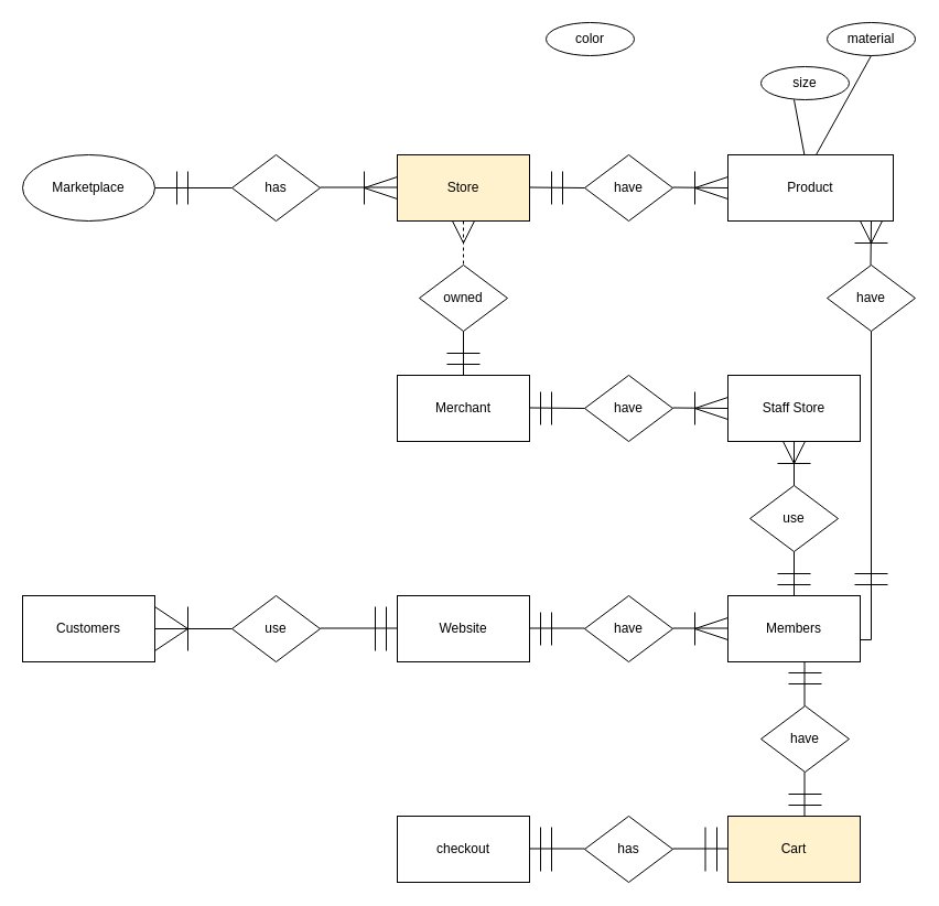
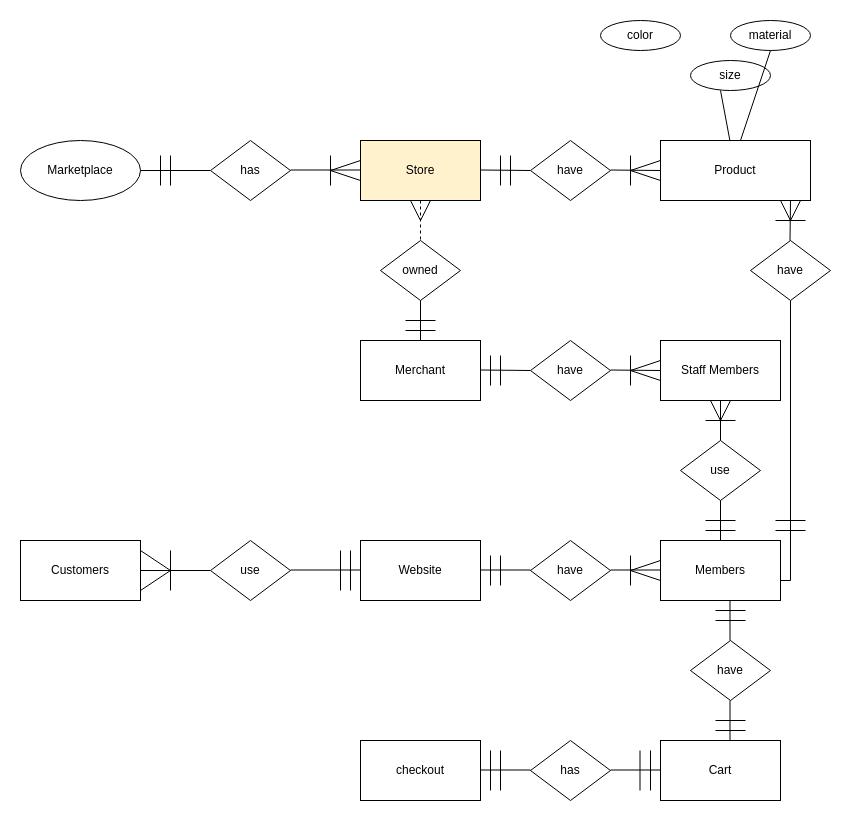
  <mxCell id="0" />
  <mxCell id="1" parent="0" />
  <mxCell id="2" value="Store" style="rounded=0;whiteSpace=wrap;html=1;fillColor=#fff2cc;" vertex="1" parent="1"><mxGeometry x="360" y="140" width="120" height="60" as="geometry" /></mxCell>
  <mxCell id="3" value="Marketplace" style="ellipse;whiteSpace=wrap;html=1;" vertex="1" parent="1"><mxGeometry x="20" y="140" width="120" height="60" as="geometry" /></mxCell>
  <mxCell id="4" value="Members" style="rounded=0;whiteSpace=wrap;html=1;" vertex="1" parent="1"><mxGeometry x="660" y="540" width="120" height="60" as="geometry" /></mxCell>
  <mxCell id="5" value="Merchant" style="rounded=0;whiteSpace=wrap;html=1;" vertex="1" parent="1"><mxGeometry x="360" y="340" width="120" height="60" as="geometry" /></mxCell>
  <mxCell id="6" value="Product" style="rounded=0;whiteSpace=wrap;html=1;" vertex="1" parent="1"><mxGeometry x="660" y="140" width="150" height="60" as="geometry" /></mxCell>
  <mxCell id="7" value="Website" style="rounded=0;whiteSpace=wrap;html=1;" vertex="1" parent="1"><mxGeometry x="360" y="540" width="120" height="60" as="geometry" /></mxCell>
  <mxCell id="8" value="Customers" style="rounded=0;whiteSpace=wrap;html=1;" vertex="1" parent="1"><mxGeometry x="20" y="540" width="120" height="60" as="geometry" /></mxCell>
  <mxCell id="9" value="checkout" style="rounded=0;whiteSpace=wrap;html=1;" vertex="1" parent="1"><mxGeometry x="360" y="740" width="120" height="60" as="geometry" /></mxCell>
- <mxCell id="10" value="Cart" style="rounded=0;whiteSpace=wrap;html=1;fillColor=#fff2cc;" vertex="1" parent="1"><mxGeometry x="660" y="740" width="120" height="60" as="geometry" /></mxCell>
+ <mxCell id="10" value="Cart" style="rounded=0;whiteSpace=wrap;html=1;" vertex="1" parent="1"><mxGeometry x="660" y="740" width="120" height="60" as="geometry" /></mxCell>
  <mxCell id="11" value="has" style="rhombus;whiteSpace=wrap;html=1;" vertex="1" parent="1"><mxGeometry x="210" y="140" width="80" height="60" as="geometry" /></mxCell>
  <mxCell id="12" value="have" style="rhombus;whiteSpace=wrap;html=1;" vertex="1" parent="1"><mxGeometry x="530" y="540" width="80" height="60" as="geometry" /></mxCell>
  <mxCell id="13" value="have" style="rhombus;whiteSpace=wrap;html=1;" vertex="1" parent="1"><mxGeometry x="530" y="140" width="80" height="60" as="geometry" /></mxCell>
  <mxCell id="14" value="use" style="rhombus;whiteSpace=wrap;html=1;" vertex="1" parent="1"><mxGeometry x="210" y="540" width="80" height="60" as="geometry" /></mxCell>
  <mxCell id="15" value="owned" style="rhombus;whiteSpace=wrap;html=1;" vertex="1" parent="1"><mxGeometry x="380" y="240" width="80" height="60" as="geometry" /></mxCell>
  <mxCell id="16" value="use" style="rhombus;whiteSpace=wrap;html=1;" vertex="1" parent="1"><mxGeometry x="680" y="440" width="80" height="60" as="geometry" /></mxCell>
- <mxCell id="17" value="color" style="ellipse;whiteSpace=wrap;html=1;" vertex="1" parent="1"><mxGeometry x="495" y="20" width="80" height="30" as="geometry" /></mxCell>
+ <mxCell id="17" value="color" style="ellipse;whiteSpace=wrap;html=1;" vertex="1" parent="1"><mxGeometry x="600" y="20" width="80" height="30" as="geometry" /></mxCell>
  <mxCell id="18" value="size" style="ellipse;whiteSpace=wrap;html=1;" vertex="1" parent="1"><mxGeometry x="690" y="60" width="80" height="30" as="geometry" /></mxCell>
- <mxCell id="19" value="material" style="ellipse;whiteSpace=wrap;html=1;" vertex="1" parent="1"><mxGeometry x="750" y="20" width="80" height="30" as="geometry" /></mxCell>
+ <mxCell id="19" value="material" style="ellipse;whiteSpace=wrap;html=1;" vertex="1" parent="1"><mxGeometry x="730" y="20" width="80" height="30" as="geometry" /></mxCell>
  <mxCell id="20" value="" style="endArrow=none;html=1;rounded=0;" edge="1" parent="1" source="6"><mxGeometry width="50" height="50" relative="1" as="geometry"><mxPoint x="670" y="140" as="sourcePoint" /><mxPoint x="720" y="90" as="targetPoint" /></mxGeometry></mxCell>
  <mxCell id="21" value="" style="endArrow=none;html=1;rounded=0;entryX=0.5;entryY=1;entryDx=0;entryDy=0;" edge="1" parent="1" target="19"><mxGeometry width="50" height="50" relative="1" as="geometry"><mxPoint x="740" y="140" as="sourcePoint" /><mxPoint x="730" y="100" as="targetPoint" /></mxGeometry></mxCell>
- <mxCell id="22" value="Staff Store" style="rounded=0;whiteSpace=wrap;html=1;" vertex="1" parent="1"><mxGeometry x="660" y="340" width="120" height="60" as="geometry" /></mxCell>
+ <mxCell id="22" value="Staff Members" style="rounded=0;whiteSpace=wrap;html=1;" vertex="1" parent="1"><mxGeometry x="660" y="340" width="120" height="60" as="geometry" /></mxCell>
  <mxCell id="23" value="have" style="rhombus;whiteSpace=wrap;html=1;" vertex="1" parent="1"><mxGeometry x="530" y="340" width="80" height="60" as="geometry" /></mxCell>
  <mxCell id="24" value="" style="endArrow=none;html=1;rounded=0;exitX=1;exitY=0.5;exitDx=0;exitDy=0;" edge="1" parent="1" source="3"><mxGeometry width="50" height="50" relative="1" as="geometry"><mxPoint x="160" y="220" as="sourcePoint" /><mxPoint x="210" y="170" as="targetPoint" /></mxGeometry></mxCell>
  <mxCell id="25" value="" style="endArrow=none;html=1;rounded=0;exitX=1;exitY=0.5;exitDx=0;exitDy=0;" edge="1" parent="1"><mxGeometry width="50" height="50" relative="1" as="geometry"><mxPoint x="290" y="169.5" as="sourcePoint" /><mxPoint x="360" y="169.5" as="targetPoint" /></mxGeometry></mxCell>
  <mxCell id="26" value="" style="endArrow=none;html=1;rounded=0;exitX=1;exitY=0.5;exitDx=0;exitDy=0;" edge="1" parent="1"><mxGeometry width="50" height="50" relative="1" as="geometry"><mxPoint x="480" y="169.5" as="sourcePoint" /><mxPoint x="530" y="170" as="targetPoint" /></mxGeometry></mxCell>
  <mxCell id="27" value="" style="endArrow=none;html=1;rounded=0;exitX=1;exitY=0.5;exitDx=0;exitDy=0;" edge="1" parent="1"><mxGeometry width="50" height="50" relative="1" as="geometry"><mxPoint x="610" y="169.5" as="sourcePoint" /><mxPoint x="660" y="170" as="targetPoint" /></mxGeometry></mxCell>
  <mxCell id="28" value="" style="endArrow=none;html=1;rounded=0;exitX=0.5;exitY=1;exitDx=0;exitDy=0;entryX=0.5;entryY=0;entryDx=0;entryDy=0;dashed=1;" edge="1" parent="1" source="2" target="15"><mxGeometry width="50" height="50" relative="1" as="geometry"><mxPoint x="405" y="220" as="sourcePoint" /><mxPoint x="455" y="220.5" as="targetPoint" /></mxGeometry></mxCell>
  <mxCell id="29" value="" style="endArrow=none;html=1;rounded=0;entryX=0.5;entryY=0;entryDx=0;entryDy=0;" edge="1" parent="1" target="5"><mxGeometry width="50" height="50" relative="1" as="geometry"><mxPoint x="420" y="300" as="sourcePoint" /><mxPoint x="430" y="250" as="targetPoint" /></mxGeometry></mxCell>
  <mxCell id="30" value="" style="endArrow=none;html=1;rounded=0;exitX=1;exitY=0.5;exitDx=0;exitDy=0;" edge="1" parent="1"><mxGeometry width="50" height="50" relative="1" as="geometry"><mxPoint x="480" y="369.5" as="sourcePoint" /><mxPoint x="530" y="370" as="targetPoint" /></mxGeometry></mxCell>
  <mxCell id="31" value="" style="endArrow=none;html=1;rounded=0;exitX=1;exitY=0.5;exitDx=0;exitDy=0;" edge="1" parent="1"><mxGeometry width="50" height="50" relative="1" as="geometry"><mxPoint x="610" y="369.5" as="sourcePoint" /><mxPoint x="660" y="370" as="targetPoint" /></mxGeometry></mxCell>
  <mxCell id="32" value="" style="endArrow=none;html=1;rounded=0;entryX=0.5;entryY=1;entryDx=0;entryDy=0;exitX=0.5;exitY=0;exitDx=0;exitDy=0;" edge="1" parent="1" source="16" target="22"><mxGeometry width="50" height="50" relative="1" as="geometry"><mxPoint x="620" y="470" as="sourcePoint" /><mxPoint x="670" y="420" as="targetPoint" /></mxGeometry></mxCell>
  <mxCell id="33" value="" style="endArrow=none;html=1;rounded=0;entryX=0.5;entryY=1;entryDx=0;entryDy=0;" edge="1" parent="1" source="4" target="16"><mxGeometry width="50" height="50" relative="1" as="geometry"><mxPoint x="730" y="450" as="sourcePoint" /><mxPoint x="730" y="410" as="targetPoint" /></mxGeometry></mxCell>
  <mxCell id="34" value="" style="endArrow=none;html=1;rounded=0;exitX=1;exitY=0.5;exitDx=0;exitDy=0;entryX=0;entryY=0.5;entryDx=0;entryDy=0;" edge="1" parent="1" source="8" target="14"><mxGeometry width="50" height="50" relative="1" as="geometry"><mxPoint x="160" y="660" as="sourcePoint" /><mxPoint x="210" y="610" as="targetPoint" /></mxGeometry></mxCell>
  <mxCell id="35" value="" style="endArrow=none;html=1;rounded=0;exitX=1;exitY=0.5;exitDx=0;exitDy=0;entryX=0;entryY=0.5;entryDx=0;entryDy=0;" edge="1" parent="1"><mxGeometry width="50" height="50" relative="1" as="geometry"><mxPoint x="290" y="569.5" as="sourcePoint" /><mxPoint x="360" y="569.5" as="targetPoint" /></mxGeometry></mxCell>
  <mxCell id="36" value="" style="endArrow=none;html=1;rounded=0;exitX=1;exitY=0.5;exitDx=0;exitDy=0;" edge="1" parent="1"><mxGeometry width="50" height="50" relative="1" as="geometry"><mxPoint x="480" y="569.5" as="sourcePoint" /><mxPoint x="530" y="569.5" as="targetPoint" /></mxGeometry></mxCell>
  <mxCell id="37" value="" style="endArrow=none;html=1;rounded=0;exitX=1;exitY=0.5;exitDx=0;exitDy=0;" edge="1" parent="1"><mxGeometry width="50" height="50" relative="1" as="geometry"><mxPoint x="610" y="569.5" as="sourcePoint" /><mxPoint x="660" y="569.5" as="targetPoint" /></mxGeometry></mxCell>
  <mxCell id="38" value="have" style="rhombus;whiteSpace=wrap;html=1;" vertex="1" parent="1"><mxGeometry x="690" y="640" width="80" height="60" as="geometry" /></mxCell>
  <mxCell id="39" value="has" style="rhombus;whiteSpace=wrap;html=1;" vertex="1" parent="1"><mxGeometry x="530" y="740" width="80" height="60" as="geometry" /></mxCell>
  <mxCell id="40" value="" style="endArrow=none;html=1;rounded=0;" edge="1" parent="1"><mxGeometry width="50" height="50" relative="1" as="geometry"><mxPoint x="480" y="769.5" as="sourcePoint" /><mxPoint x="530" y="769.5" as="targetPoint" /></mxGeometry></mxCell>
  <mxCell id="41" value="" style="endArrow=none;html=1;rounded=0;" edge="1" parent="1"><mxGeometry width="50" height="50" relative="1" as="geometry"><mxPoint x="610" y="769.5" as="sourcePoint" /><mxPoint x="660" y="769.5" as="targetPoint" /></mxGeometry></mxCell>
  <mxCell id="42" value="" style="endArrow=none;html=1;rounded=0;entryX=0.5;entryY=1;entryDx=0;entryDy=0;" edge="1" parent="1"><mxGeometry width="50" height="50" relative="1" as="geometry"><mxPoint x="729.5" y="640" as="sourcePoint" /><mxPoint x="729.5" y="600" as="targetPoint" /></mxGeometry></mxCell>
  <mxCell id="43" value="" style="endArrow=none;html=1;rounded=0;entryX=0.5;entryY=1;entryDx=0;entryDy=0;" edge="1" parent="1"><mxGeometry width="50" height="50" relative="1" as="geometry"><mxPoint x="729.5" y="740" as="sourcePoint" /><mxPoint x="729.5" y="700" as="targetPoint" /></mxGeometry></mxCell>
  <mxCell id="44" value="have" style="rhombus;whiteSpace=wrap;html=1;" vertex="1" parent="1"><mxGeometry x="750" y="240" width="80" height="60" as="geometry" /></mxCell>
  <mxCell id="45" value="" style="endArrow=none;html=1;rounded=0;entryX=0.5;entryY=1;entryDx=0;entryDy=0;" edge="1" parent="1" target="44"><mxGeometry width="50" height="50" relative="1" as="geometry"><mxPoint x="790" y="580" as="sourcePoint" /><mxPoint x="800" y="410" as="targetPoint" /></mxGeometry></mxCell>
  <mxCell id="46" value="" style="endArrow=none;html=1;rounded=0;" edge="1" parent="1"><mxGeometry width="50" height="50" relative="1" as="geometry"><mxPoint x="789.5" y="240" as="sourcePoint" /><mxPoint x="790" y="200" as="targetPoint" /></mxGeometry></mxCell>
  <mxCell id="47" value="" style="endArrow=none;html=1;rounded=0;" edge="1" parent="1"><mxGeometry width="50" height="50" relative="1" as="geometry"><mxPoint x="780" y="580" as="sourcePoint" /><mxPoint x="790" y="580" as="targetPoint" /></mxGeometry></mxCell>
  <mxCell id="48" value="" style="endArrow=none;html=1;rounded=0;" edge="1" parent="1"><mxGeometry width="50" height="50" relative="1" as="geometry"><mxPoint x="360" y="180" as="sourcePoint" /><mxPoint x="360" y="160" as="targetPoint" /><Array as="points"><mxPoint x="330" y="170" /></Array></mxGeometry></mxCell>
  <mxCell id="49" value="" style="endArrow=none;html=1;rounded=0;" edge="1" parent="1"><mxGeometry width="50" height="50" relative="1" as="geometry"><mxPoint x="660" y="580" as="sourcePoint" /><mxPoint x="660" y="560" as="targetPoint" /><Array as="points"><mxPoint x="630" y="570" /></Array></mxGeometry></mxCell>
  <mxCell id="50" value="" style="endArrow=none;html=1;rounded=0;" edge="1" parent="1"><mxGeometry width="50" height="50" relative="1" as="geometry"><mxPoint x="660" y="380" as="sourcePoint" /><mxPoint x="660" y="360" as="targetPoint" /><Array as="points"><mxPoint x="630" y="370" /></Array></mxGeometry></mxCell>
  <mxCell id="51" value="" style="endArrow=none;html=1;rounded=0;" edge="1" parent="1"><mxGeometry width="50" height="50" relative="1" as="geometry"><mxPoint x="660" y="180" as="sourcePoint" /><mxPoint x="660" y="160" as="targetPoint" /><Array as="points"><mxPoint x="630" y="170" /></Array></mxGeometry></mxCell>
  <mxCell id="52" value="" style="endArrow=none;html=1;rounded=0;" edge="1" parent="1"><mxGeometry width="50" height="50" relative="1" as="geometry"><mxPoint x="330" y="185" as="sourcePoint" /><mxPoint x="330" y="155" as="targetPoint" /></mxGeometry></mxCell>
  <mxCell id="53" value="" style="endArrow=none;html=1;rounded=0;" edge="1" parent="1"><mxGeometry width="50" height="50" relative="1" as="geometry"><mxPoint x="160" y="185" as="sourcePoint" /><mxPoint x="160" y="155" as="targetPoint" /></mxGeometry></mxCell>
  <mxCell id="54" value="" style="endArrow=none;html=1;rounded=0;" edge="1" parent="1"><mxGeometry width="50" height="50" relative="1" as="geometry"><mxPoint x="170" y="185" as="sourcePoint" /><mxPoint x="170" y="155" as="targetPoint" /></mxGeometry></mxCell>
  <mxCell id="55" value="" style="endArrow=none;html=1;rounded=0;" edge="1" parent="1"><mxGeometry width="50" height="50" relative="1" as="geometry"><mxPoint x="630" y="185" as="sourcePoint" /><mxPoint x="630" y="155" as="targetPoint" /></mxGeometry></mxCell>
  <mxCell id="56" value="" style="endArrow=none;html=1;rounded=0;" edge="1" parent="1"><mxGeometry width="50" height="50" relative="1" as="geometry"><mxPoint x="500" y="185" as="sourcePoint" /><mxPoint x="500" y="155" as="targetPoint" /></mxGeometry></mxCell>
  <mxCell id="57" value="" style="endArrow=none;html=1;rounded=0;" edge="1" parent="1"><mxGeometry width="50" height="50" relative="1" as="geometry"><mxPoint x="510" y="185" as="sourcePoint" /><mxPoint x="510" y="155" as="targetPoint" /></mxGeometry></mxCell>
  <mxCell id="58" value="" style="endArrow=none;html=1;rounded=0;" edge="1" parent="1"><mxGeometry width="50" height="50" relative="1" as="geometry"><mxPoint x="405" y="330" as="sourcePoint" /><mxPoint x="435" y="330" as="targetPoint" /></mxGeometry></mxCell>
  <mxCell id="59" value="" style="endArrow=none;html=1;rounded=0;" edge="1" parent="1"><mxGeometry width="50" height="50" relative="1" as="geometry"><mxPoint x="405" y="320" as="sourcePoint" /><mxPoint x="435" y="320" as="targetPoint" /></mxGeometry></mxCell>
  <mxCell id="60" value="" style="endArrow=none;html=1;rounded=0;" edge="1" parent="1"><mxGeometry width="50" height="50" relative="1" as="geometry"><mxPoint x="410" y="200" as="sourcePoint" /><mxPoint x="430" y="200" as="targetPoint" /><Array as="points"><mxPoint x="420" y="220" /></Array></mxGeometry></mxCell>
  <mxCell id="61" value="" style="endArrow=none;html=1;rounded=0;" edge="1" parent="1"><mxGeometry width="50" height="50" relative="1" as="geometry"><mxPoint x="780" y="200" as="sourcePoint" /><mxPoint x="800" y="200" as="targetPoint" /><Array as="points"><mxPoint x="790" y="220" /></Array></mxGeometry></mxCell>
  <mxCell id="62" value="" style="endArrow=none;html=1;rounded=0;" edge="1" parent="1"><mxGeometry width="50" height="50" relative="1" as="geometry"><mxPoint x="710" y="400" as="sourcePoint" /><mxPoint x="730" y="400" as="targetPoint" /><Array as="points"><mxPoint x="720" y="420" /></Array></mxGeometry></mxCell>
  <mxCell id="63" value="" style="endArrow=none;html=1;rounded=0;" edge="1" parent="1"><mxGeometry width="50" height="50" relative="1" as="geometry"><mxPoint x="630" y="385" as="sourcePoint" /><mxPoint x="630" y="355" as="targetPoint" /></mxGeometry></mxCell>
  <mxCell id="64" value="" style="endArrow=none;html=1;rounded=0;" edge="1" parent="1"><mxGeometry width="50" height="50" relative="1" as="geometry"><mxPoint x="490" y="385" as="sourcePoint" /><mxPoint x="490" y="355" as="targetPoint" /></mxGeometry></mxCell>
  <mxCell id="65" value="" style="endArrow=none;html=1;rounded=0;" edge="1" parent="1"><mxGeometry width="50" height="50" relative="1" as="geometry"><mxPoint x="500" y="385" as="sourcePoint" /><mxPoint x="500" y="355" as="targetPoint" /></mxGeometry></mxCell>
  <mxCell id="66" value="" style="endArrow=none;html=1;rounded=0;" edge="1" parent="1"><mxGeometry width="50" height="50" relative="1" as="geometry"><mxPoint x="705" y="420" as="sourcePoint" /><mxPoint x="735" y="420" as="targetPoint" /></mxGeometry></mxCell>
  <mxCell id="67" value="" style="endArrow=none;html=1;rounded=0;" edge="1" parent="1"><mxGeometry width="50" height="50" relative="1" as="geometry"><mxPoint x="705" y="530" as="sourcePoint" /><mxPoint x="735" y="530" as="targetPoint" /></mxGeometry></mxCell>
  <mxCell id="68" value="" style="endArrow=none;html=1;rounded=0;" edge="1" parent="1"><mxGeometry width="50" height="50" relative="1" as="geometry"><mxPoint x="705" y="520" as="sourcePoint" /><mxPoint x="735" y="520" as="targetPoint" /></mxGeometry></mxCell>
  <mxCell id="69" value="" style="endArrow=none;html=1;rounded=0;" edge="1" parent="1"><mxGeometry width="50" height="50" relative="1" as="geometry"><mxPoint x="490" y="585" as="sourcePoint" /><mxPoint x="490" y="555" as="targetPoint" /></mxGeometry></mxCell>
  <mxCell id="70" value="" style="endArrow=none;html=1;rounded=0;" edge="1" parent="1"><mxGeometry width="50" height="50" relative="1" as="geometry"><mxPoint x="500" y="585" as="sourcePoint" /><mxPoint x="500" y="555" as="targetPoint" /></mxGeometry></mxCell>
  <mxCell id="71" value="" style="endArrow=none;html=1;rounded=0;" edge="1" parent="1"><mxGeometry width="50" height="50" relative="1" as="geometry"><mxPoint x="630" y="585" as="sourcePoint" /><mxPoint x="630" y="555" as="targetPoint" /></mxGeometry></mxCell>
  <mxCell id="72" value="" style="endArrow=none;html=1;rounded=0;" edge="1" parent="1"><mxGeometry width="50" height="50" relative="1" as="geometry"><mxPoint x="140" y="590" as="sourcePoint" /><mxPoint x="140" y="550" as="targetPoint" /><Array as="points"><mxPoint x="170" y="570" /></Array></mxGeometry></mxCell>
  <mxCell id="73" value="" style="endArrow=none;html=1;rounded=0;" edge="1" parent="1"><mxGeometry width="50" height="50" relative="1" as="geometry"><mxPoint x="340" y="590" as="sourcePoint" /><mxPoint x="340" y="550" as="targetPoint" /></mxGeometry></mxCell>
  <mxCell id="74" value="" style="endArrow=none;html=1;rounded=0;" edge="1" parent="1"><mxGeometry width="50" height="50" relative="1" as="geometry"><mxPoint x="350" y="590" as="sourcePoint" /><mxPoint x="350" y="550" as="targetPoint" /></mxGeometry></mxCell>
  <mxCell id="75" value="" style="endArrow=none;html=1;rounded=0;" edge="1" parent="1"><mxGeometry width="50" height="50" relative="1" as="geometry"><mxPoint x="170" y="590" as="sourcePoint" /><mxPoint x="170" y="550" as="targetPoint" /></mxGeometry></mxCell>
  <mxCell id="76" value="" style="endArrow=none;html=1;rounded=0;" edge="1" parent="1"><mxGeometry width="50" height="50" relative="1" as="geometry"><mxPoint x="639.5" y="790" as="sourcePoint" /><mxPoint x="639.5" y="750" as="targetPoint" /></mxGeometry></mxCell>
  <mxCell id="77" value="" style="endArrow=none;html=1;rounded=0;" edge="1" parent="1"><mxGeometry width="50" height="50" relative="1" as="geometry"><mxPoint x="650" y="790" as="sourcePoint" /><mxPoint x="650" y="750" as="targetPoint" /></mxGeometry></mxCell>
  <mxCell id="78" value="" style="endArrow=none;html=1;rounded=0;" edge="1" parent="1"><mxGeometry width="50" height="50" relative="1" as="geometry"><mxPoint x="500" y="790" as="sourcePoint" /><mxPoint x="500" y="750" as="targetPoint" /></mxGeometry></mxCell>
  <mxCell id="79" value="" style="endArrow=none;html=1;rounded=0;" edge="1" parent="1"><mxGeometry width="50" height="50" relative="1" as="geometry"><mxPoint x="490" y="790" as="sourcePoint" /><mxPoint x="490" y="750" as="targetPoint" /></mxGeometry></mxCell>
  <mxCell id="80" value="" style="endArrow=none;html=1;rounded=0;" edge="1" parent="1"><mxGeometry width="50" height="50" relative="1" as="geometry"><mxPoint x="715" y="610" as="sourcePoint" /><mxPoint x="745" y="610" as="targetPoint" /></mxGeometry></mxCell>
  <mxCell id="81" value="" style="endArrow=none;html=1;rounded=0;" edge="1" parent="1"><mxGeometry width="50" height="50" relative="1" as="geometry"><mxPoint x="715" y="620" as="sourcePoint" /><mxPoint x="745" y="620" as="targetPoint" /></mxGeometry></mxCell>
  <mxCell id="82" value="" style="endArrow=none;html=1;rounded=0;" edge="1" parent="1"><mxGeometry width="50" height="50" relative="1" as="geometry"><mxPoint x="715" y="720" as="sourcePoint" /><mxPoint x="745" y="720" as="targetPoint" /></mxGeometry></mxCell>
  <mxCell id="83" value="" style="endArrow=none;html=1;rounded=0;" edge="1" parent="1"><mxGeometry width="50" height="50" relative="1" as="geometry"><mxPoint x="715" y="730" as="sourcePoint" /><mxPoint x="745" y="730" as="targetPoint" /></mxGeometry></mxCell>
  <mxCell id="84" value="" style="endArrow=none;html=1;rounded=0;" edge="1" parent="1"><mxGeometry width="50" height="50" relative="1" as="geometry"><mxPoint x="775" y="220" as="sourcePoint" /><mxPoint x="805" y="220" as="targetPoint" /></mxGeometry></mxCell>
  <mxCell id="85" value="" style="endArrow=none;html=1;rounded=0;" edge="1" parent="1"><mxGeometry width="50" height="50" relative="1" as="geometry"><mxPoint x="775" y="530" as="sourcePoint" /><mxPoint x="805" y="530" as="targetPoint" /></mxGeometry></mxCell>
  <mxCell id="86" value="" style="endArrow=none;html=1;rounded=0;" edge="1" parent="1"><mxGeometry width="50" height="50" relative="1" as="geometry"><mxPoint x="775" y="520" as="sourcePoint" /><mxPoint x="805" y="520" as="targetPoint" /></mxGeometry></mxCell>
